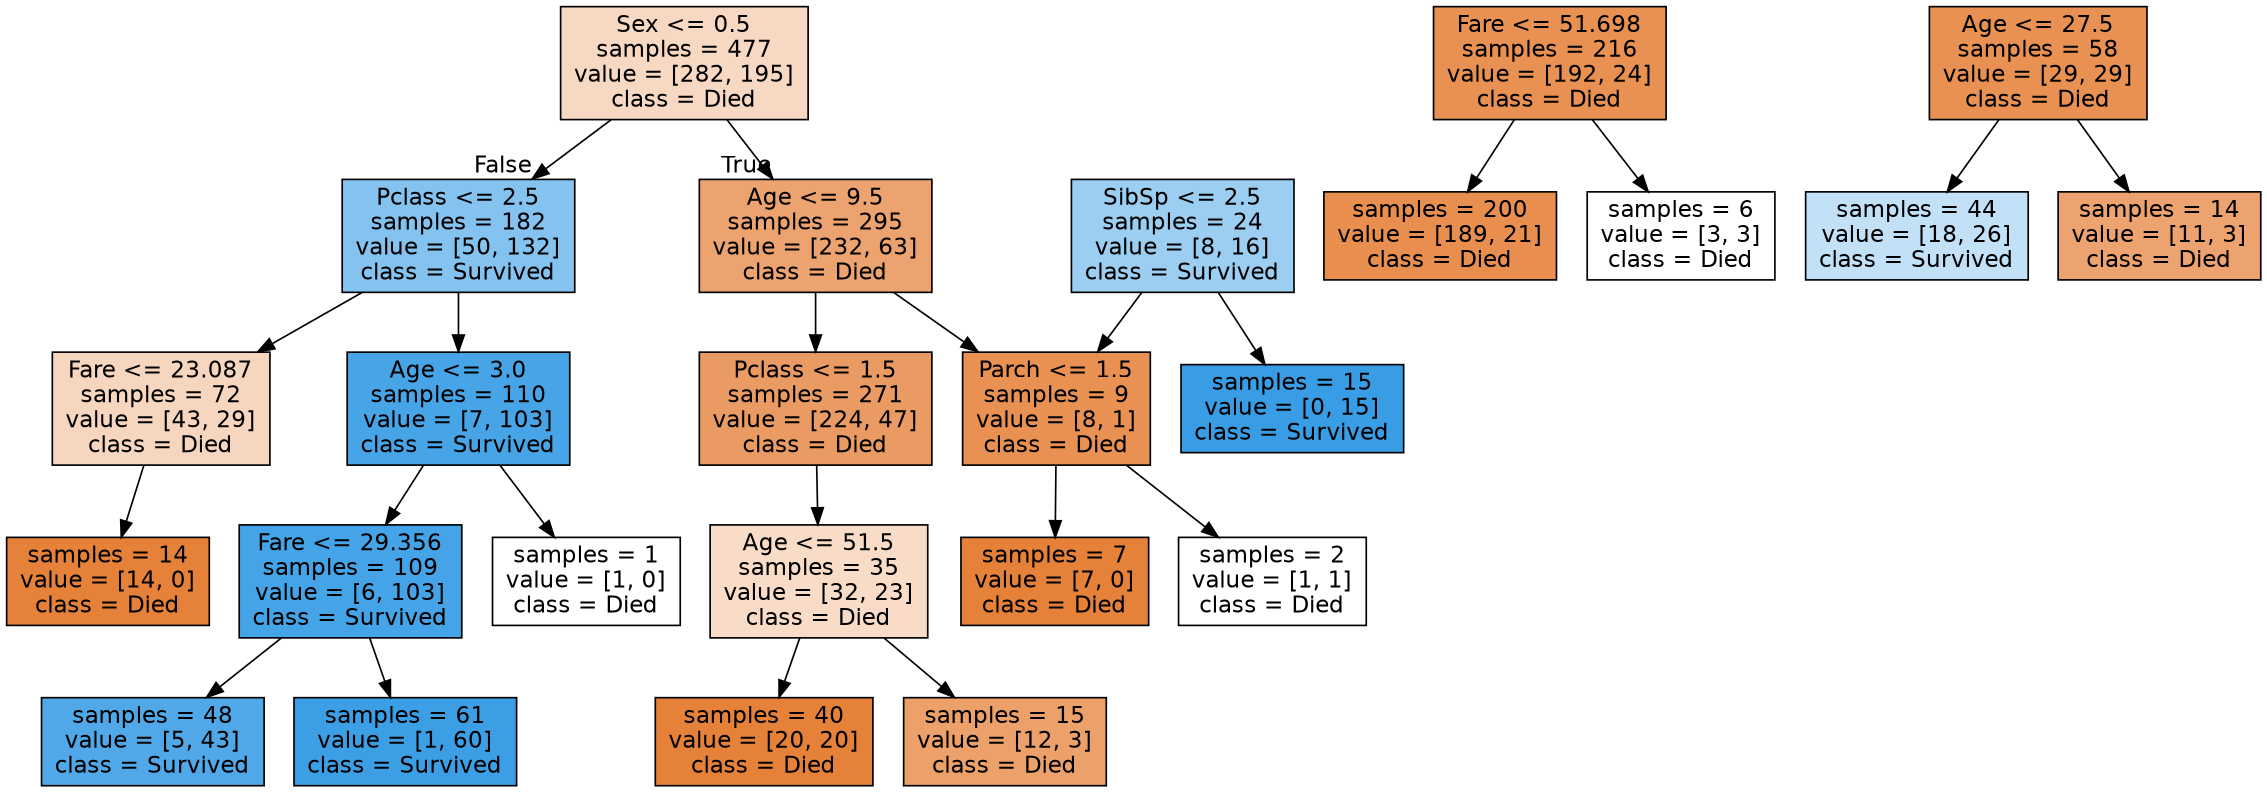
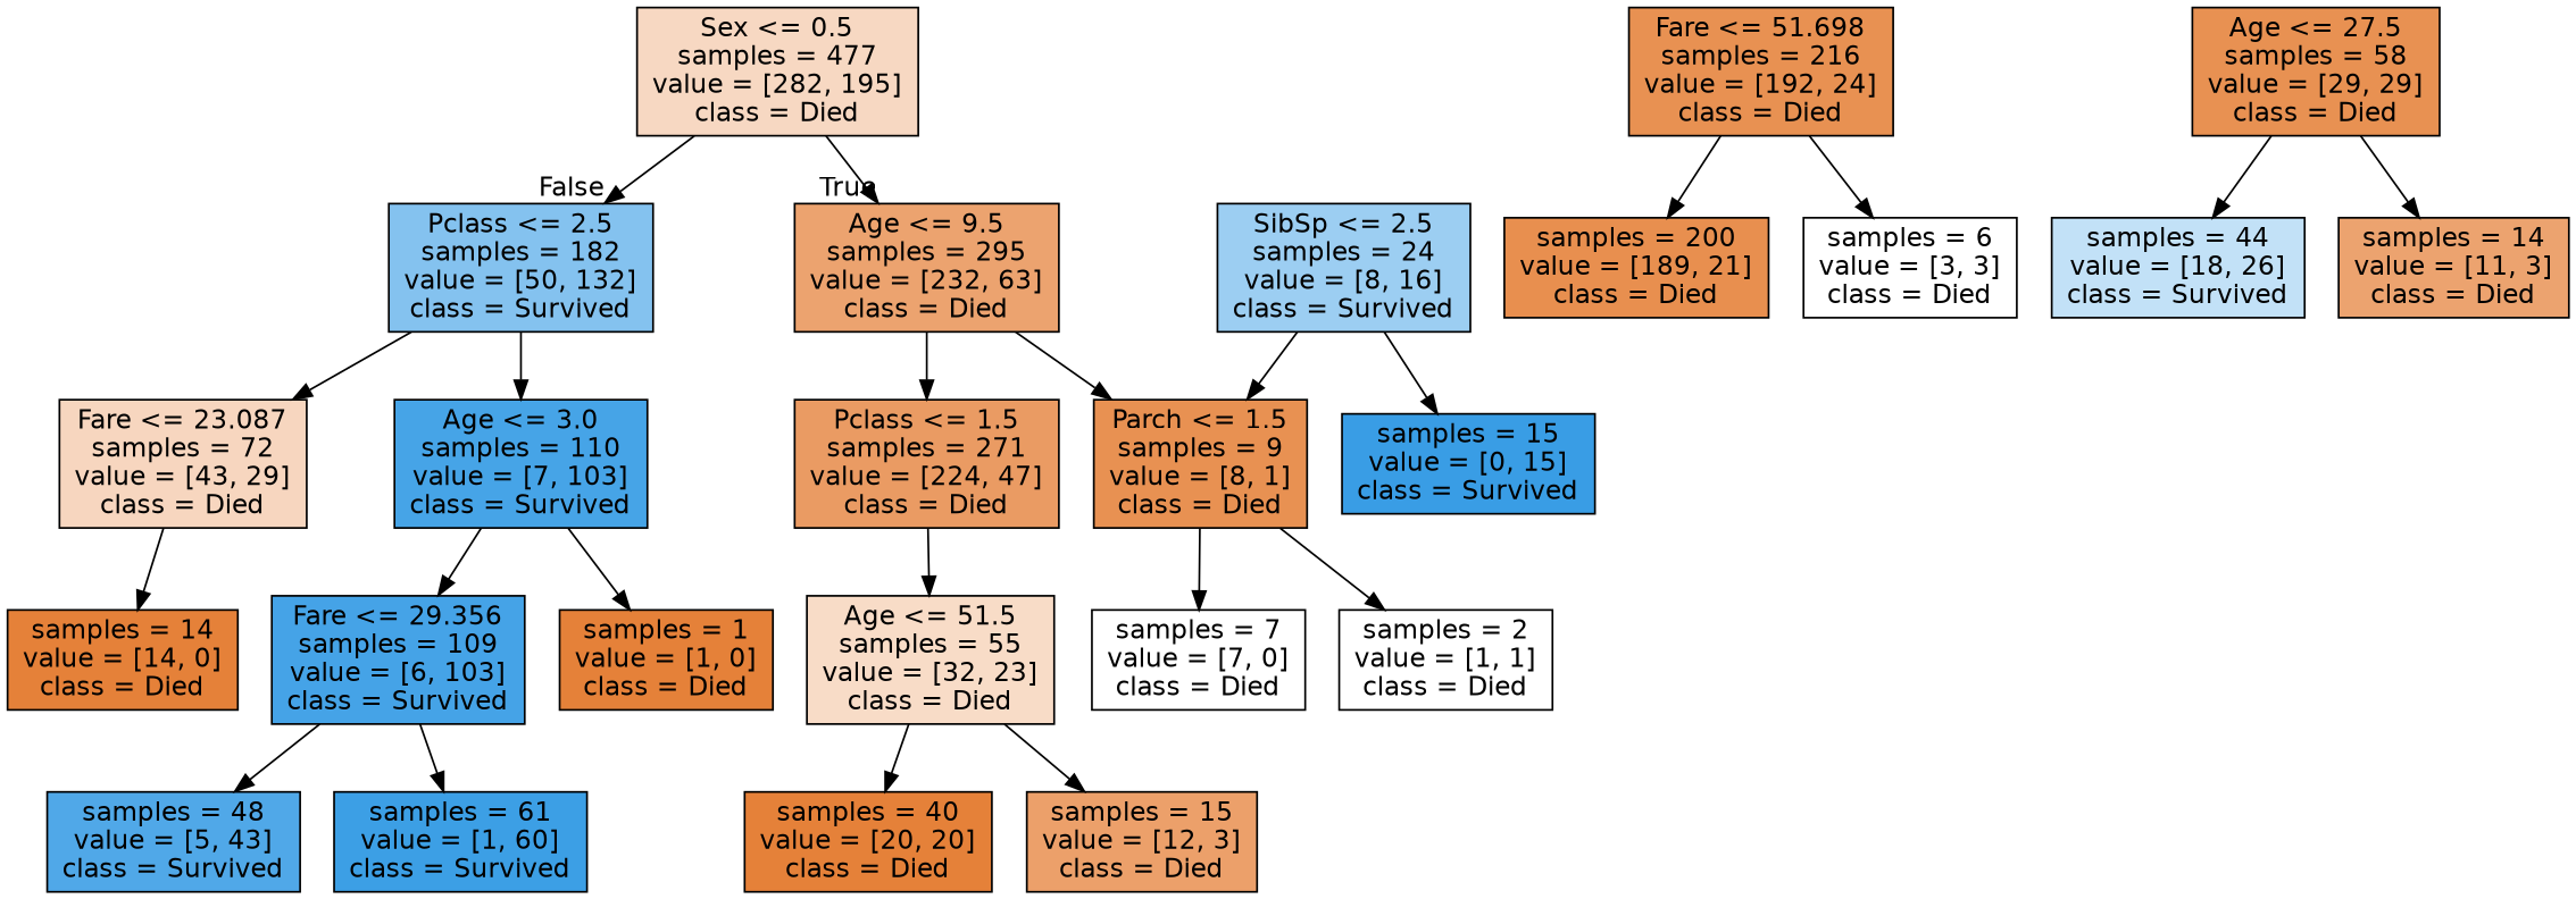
  digraph {
    node [color=black fillcolor="#e58139" fontname=helvetica shape=box style=filled]
    edge [fontname=helvetica]
    n1 [fillcolor="#f7d8c2" label="Sex <= 0.5\nsamples = 477\nvalue = [282, 195]\nclass = Died"]
    n2 [fillcolor="#eca36f" label="Age <= 9.5\nsamples = 295\nvalue = [232, 63]\nclass = Died"]
    n3 [fillcolor="#84c2ef" label="Pclass <= 2.5\nsamples = 182\nvalue = [50, 132]\nclass = Survived"]
    n4 [fillcolor="#ea9b63" label="Pclass <= 1.5\nsamples = 271\nvalue = [224, 47]\nclass = Died"]
    n5 [fillcolor="#e89152" label="Parch <= 1.5\nsamples = 9\nvalue = [8, 1]\nclass = Died"]
    n6 [fillcolor="#46a4e7" label="Age <= 3.0\nsamples = 110\nvalue = [7, 103]\nclass = Survived"]
    n7 [fillcolor="#f7d6bf" label="Fare <= 23.087\nsamples = 72\nvalue = [43, 29]\nclass = Died"]
    n8 [fillcolor="#9ccef2" label="SibSp <= 2.5\nsamples = 24\nvalue = [8, 16]\nclass = Survived"]
    n9 [fillcolor="#399de5" label="samples = 15\nvalue = [0, 15]\nclass = Survived"]
-   n10 [fillcolor="#f8dcc7" label="Age <= 51.5\nsamples = 35\nvalue = [32, 23]\nclass = Died"]
-   n11 [label="samples = 7\nvalue = [7, 0]\nclass = Died"]
+   n10 [fillcolor="#f8dcc7" label="Age <= 51.5\nsamples = 55\nvalue = [32, 23]\nclass = Died"]
+   n11 [fillcolor="#ffffff" label="samples = 7\nvalue = [7, 0]\nclass = Died"]
    n12 [fillcolor="#ffffff" label="samples = 2\nvalue = [1, 1]\nclass = Died"]
    n13 [label="samples = 40\nvalue = [20, 20]\nclass = Died"]
    n14 [fillcolor="#eca06a" label="samples = 15\nvalue = [12, 3]\nclass = Died"]
    n15 [fillcolor="#e89152" label="Fare <= 51.698\nsamples = 216\nvalue = [192, 24]\nclass = Died"]
    n16 [fillcolor="#e88f4f" label="samples = 200\nvalue = [189, 21]\nclass = Died"]
    n17 [fillcolor="#ffffff" label="samples = 6\nvalue = [3, 3]\nclass = Died"]
-   n18 [fillcolor="#ffffff" label="samples = 1\nvalue = [1, 0]\nclass = Died"]
+   n18 [label="samples = 1\nvalue = [1, 0]\nclass = Died"]
    n19 [fillcolor="#45a3e7" label="Fare <= 29.356\nsamples = 109\nvalue = [6, 103]\nclass = Survived"]
    n20 [label="samples = 14\nvalue = [14, 0]\nclass = Died"]
    n21 [fillcolor="#50a8e8" label="samples = 48\nvalue = [5, 43]\nclass = Survived"]
    n22 [fillcolor="#3c9fe5" label="samples = 61\nvalue = [1, 60]\nclass = Survived"]
    n23 [fillcolor="#e89152" label="Age <= 27.5\nsamples = 58\nvalue = [29, 29]\nclass = Died"]
    n24 [fillcolor="#c2e1f7" label="samples = 44\nvalue = [18, 26]\nclass = Survived"]
    n25 [fillcolor="#eca36f" label="samples = 14\nvalue = [11, 3]\nclass = Died"]
    n1 -> n2 [headlabel=True labelangle=45 labeldistance=2.5]
    n1 -> n3 [headlabel=False labelangle=-45 labeldistance=2.5]
    n2 -> n4
    n2 -> n5
    n3 -> n6
    n3 -> n7
    n4 -> n10
    n5 -> n11
    n5 -> n12
    n6 -> n18
    n6 -> n19
    n7 -> n20
    n8 -> n5
    n8 -> n9
    n10 -> n13
    n10 -> n14
    n15 -> n16
    n15 -> n17
    n19 -> n21
    n19 -> n22
    n23 -> n24
    n23 -> n25
  }
